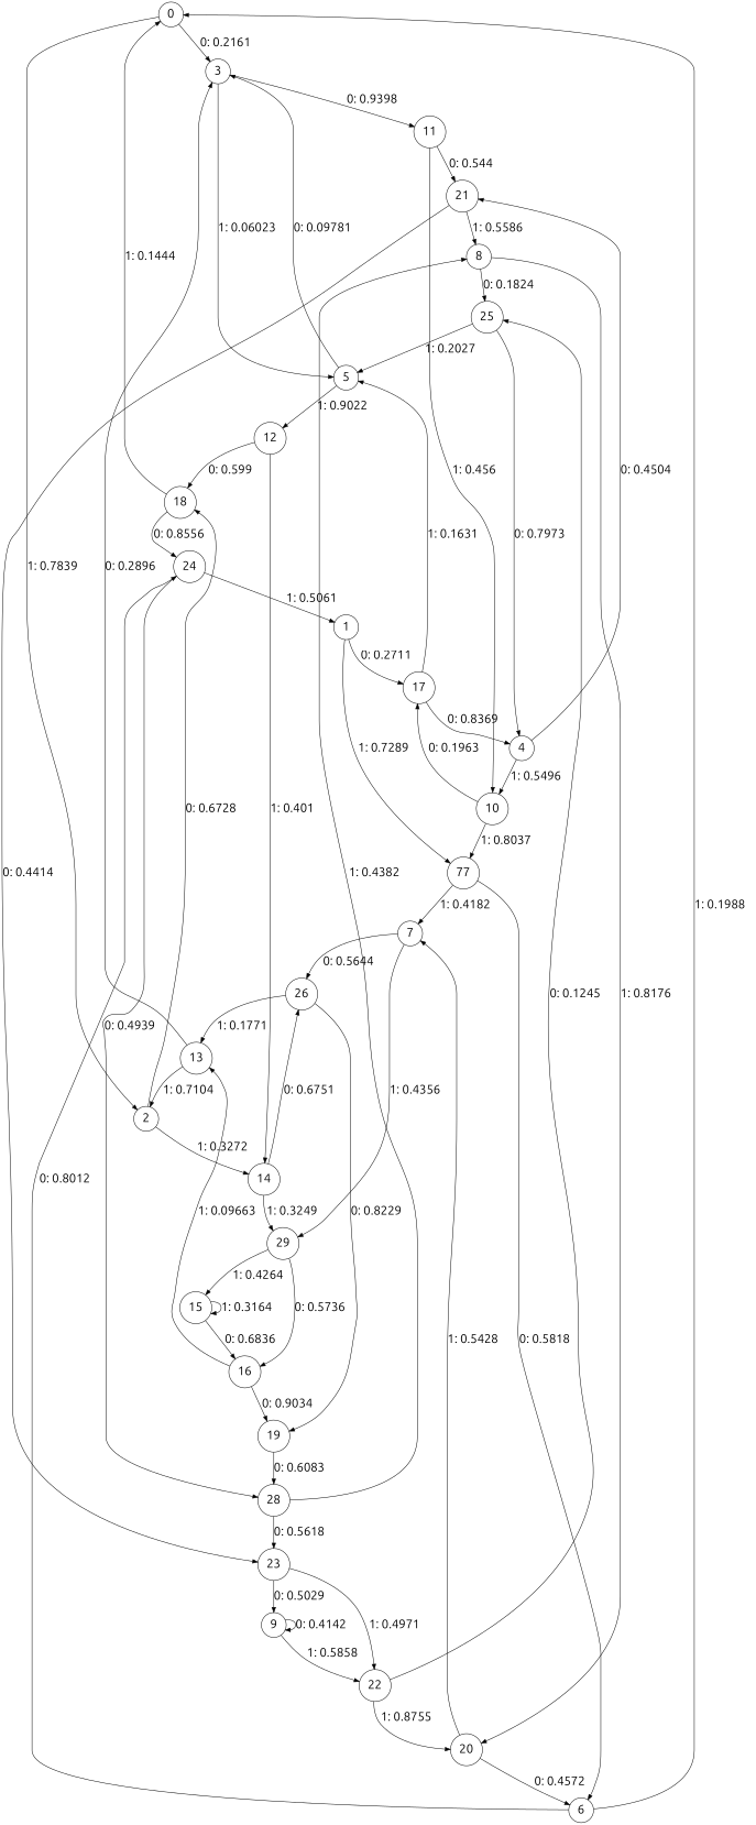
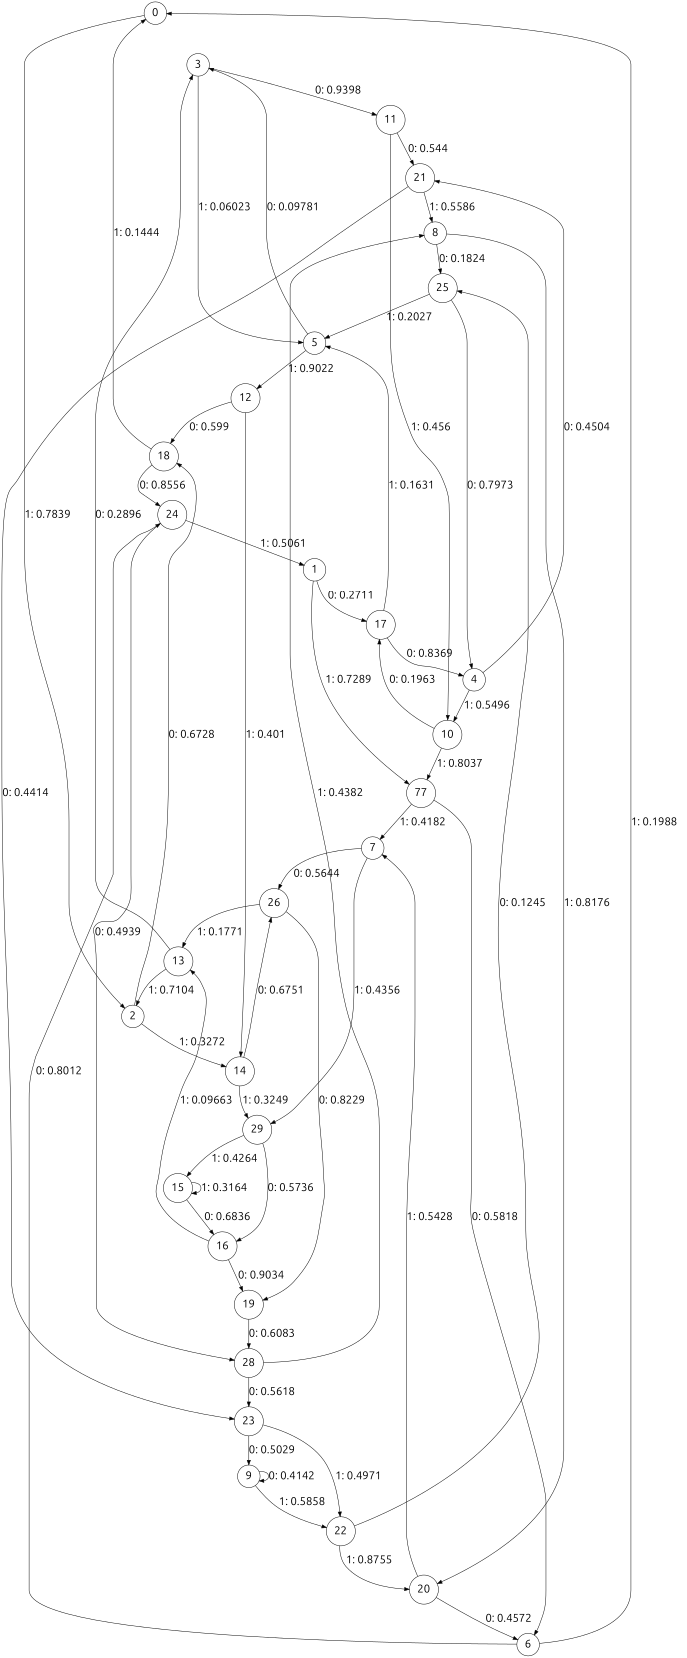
  digraph {
    fontname=Ubuntu
    node [fontname=Ubuntu fontsize=24 shape=circle]
    edge [fontname=Ubuntu fontsize=24]
    0
    3
    2
    11
    5
    18
    14
    21
    10
    12
    24
    26
    29
    1
    17
    n16 [label=77]
    4
    6
    7
    28
    13
    19
    15
    16
    8
    23
    25
    20
    9
    22
-   0 -> 3 [label="0: 0.2161   "]
    0 -> 2 [label="1: 0.7839   "]
    3 -> 11 [label="0: 0.9398   "]
    3 -> 5 [label="1: 0.06023  "]
    2 -> 18 [label="0: 0.6728   "]
    2 -> 14 [label="1: 0.3272   "]
    11 -> 21 [label="0: 0.544    "]
    11 -> 10 [label="1: 0.456    "]
    5 -> 3 [label="0: 0.09781  "]
    5 -> 12 [label="1: 0.9022   "]
    18 -> 0 [label="1: 0.1444   "]
    18 -> 24 [label="0: 0.8556   "]
    14 -> 26 [label="0: 0.6751   "]
    14 -> 29 [label="1: 0.3249   "]
    21 -> 8 [label="1: 0.5586   "]
    21 -> 23 [label="0: 0.4414   "]
    10 -> 17 [label="0: 0.1963   "]
    10 -> n16 [label="1: 0.8037   "]
    12 -> 18 [label="0: 0.599    "]
    12 -> 14 [label="1: 0.401    "]
    24 -> 1 [label="1: 0.5061   "]
    24 -> 28 [label="0: 0.4939   "]
    26 -> 13 [label="1: 0.1771   "]
    26 -> 19 [label="0: 0.8229   "]
    29 -> 15 [label="1: 0.4264   "]
    29 -> 16 [label="0: 0.5736   "]
    1 -> 17 [label="0: 0.2711   "]
    1 -> n16 [label="1: 0.7289   "]
    17 -> 5 [label="1: 0.1631   "]
    17 -> 4 [label="0: 0.8369   "]
    n16 -> 6 [label="0: 0.5818   "]
    n16 -> 7 [label="1: 0.4182   "]
    4 -> 21 [label="0: 0.4504   "]
    4 -> 10 [label="1: 0.5496   "]
    6 -> 0 [label="1: 0.1988   "]
    6 -> 24 [label="0: 0.8012   "]
    7 -> 26 [label="0: 0.5644   "]
    7 -> 29 [label="1: 0.4356   "]
    28 -> 8 [label="1: 0.4382   "]
    28 -> 23 [label="0: 0.5618   "]
    13 -> 3 [label="0: 0.2896   "]
    13 -> 2 [label="1: 0.7104   "]
    19 -> 28 [label="0: 0.6083   "]
    15 -> 15 [label="1: 0.3164   "]
    15 -> 16 [label="0: 0.6836   "]
    16 -> 13 [label="1: 0.09663  "]
    16 -> 19 [label="0: 0.9034   "]
    8 -> 25 [label="0: 0.1824   "]
    8 -> 20 [label="1: 0.8176   "]
    23 -> 9 [label="0: 0.5029   "]
    23 -> 22 [label="1: 0.4971   "]
    25 -> 5 [label="1: 0.2027   "]
    25 -> 4 [label="0: 0.7973   "]
    20 -> 6 [label="0: 0.4572   "]
    20 -> 7 [label="1: 0.5428   "]
    9 -> 9 [label="0: 0.4142   "]
    9 -> 22 [label="1: 0.5858   "]
    22 -> 25 [label="0: 0.1245   "]
    22 -> 20 [label="1: 0.8755   "]
  }
